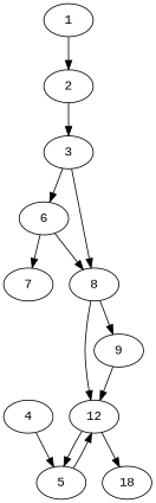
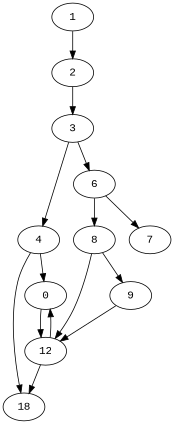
  digraph {
    fontname="Liberation Mono"
    node [fontname="Liberation Mono"]
    edge [fontname="Liberation Mono"]
    1
    2
    3
    4
    6
-   5
+   5 [label=0]
    n7 [label=18]
    n8 [label=12]
    7
    8
    9
    1 -> 2
    2 -> 3
-   3 -> 8
+   3 -> 4
    3 -> 6
    4 -> 5
+   4 -> n7
    6 -> 7
    6 -> 8
    5 -> n8
    n8 -> 5
    n8 -> n7
    8 -> n8
    8 -> 9
    9 -> n8
  }
